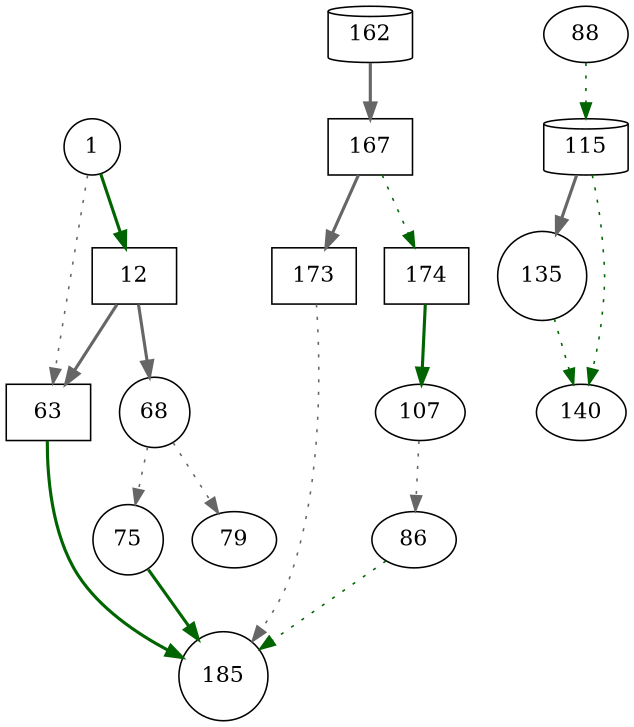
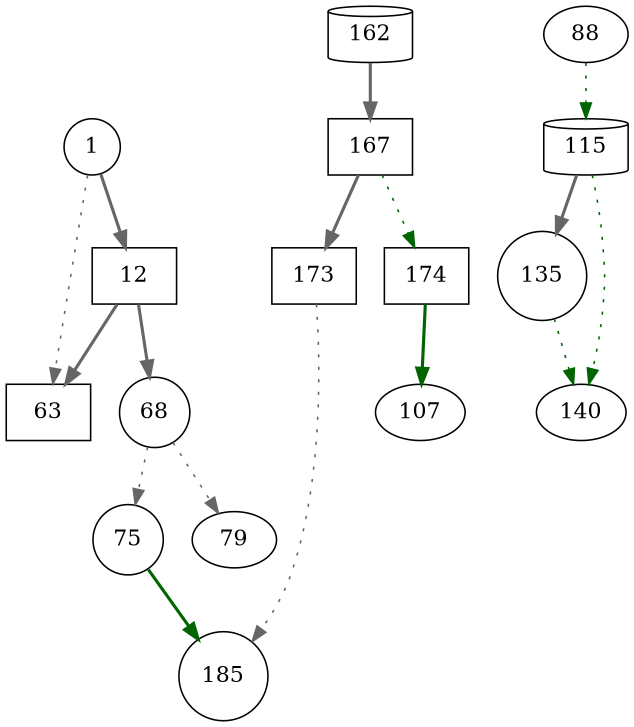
  digraph {
    node [shape=circle]
    edge [color=gray40 style=dotted]
    n1 [label=1]
    n2 [label=12 shape=box]
    n3 [label=63 shape=box]
    n4 [label=68]
    n5 [label=185]
    n6 [label=75]
    n7 [label=79 shape=ellipse]
    n8 [label=88 shape=ellipse]
    n9 [label=115 shape=cylinder]
-   n10 [label=86 shape=ellipse]
    n11 [label=135]
    n12 [label=140 shape=ellipse]
    n13 [label=107 shape=ellipse]
    n14 [label=162 shape=cylinder]
    n15 [label=167 shape=box]
    n16 [label=173 shape=box]
    n17 [label=174 shape=box]
-   n1 -> n2 [color=darkgreen style=bold]
+   n1 -> n2 [style=bold]
    n1 -> n3
    n2 -> n3 [style=bold]
    n2 -> n4 [style=bold]
-   n3 -> n5 [color=darkgreen style=bold]
    n4 -> n6
    n4 -> n7
    n6 -> n5 [color=darkgreen style=bold]
    n8 -> n9 [color=darkgreen]
    n9 -> n11 [style=bold]
    n9 -> n12 [color=darkgreen]
-   n10 -> n5 [color=darkgreen]
    n11 -> n12 [color=darkgreen]
-   n13 -> n10
    n14 -> n15 [style=bold]
    n15 -> n16 [style=bold]
    n15 -> n17 [color=darkgreen]
    n16 -> n5
    n17 -> n13 [color=darkgreen style=bold]
  }
